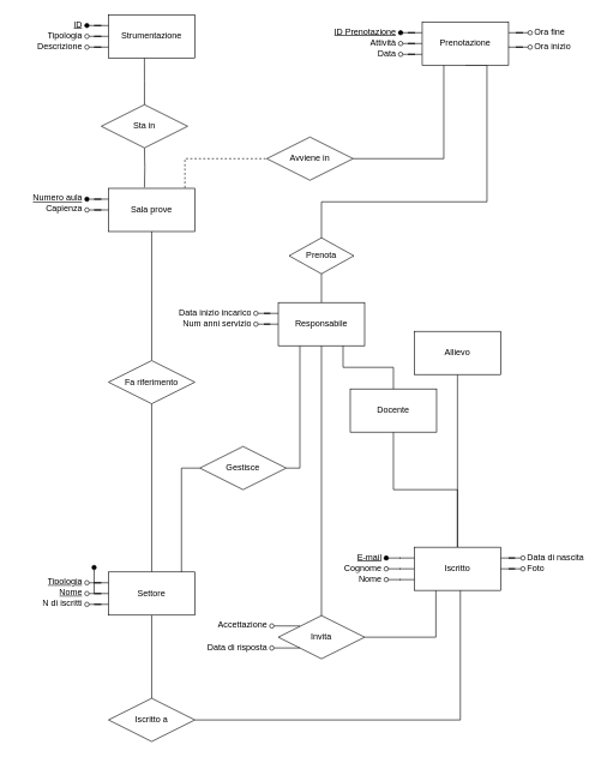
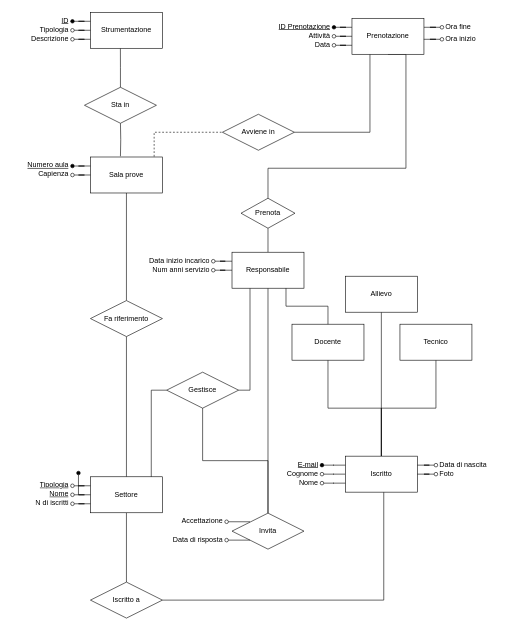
  <mxCell id="0" />
  <mxCell id="1" parent="0" />
  <mxCell id="2" style="edgeStyle=orthogonalEdgeStyle;rounded=0;orthogonalLoop=1;jettySize=auto;html=1;entryX=1;entryY=0.5;entryDx=0;entryDy=0;endArrow=none;startFill=0;" edge="1" parent="1" source="70" target="20"><mxGeometry relative="1" as="geometry"><Array as="points"><mxPoint x="639" y="1000" /></Array></mxGeometry></mxCell>
  <mxCell id="3" style="edgeStyle=orthogonalEdgeStyle;rounded=0;orthogonalLoop=1;jettySize=auto;html=1;entryX=0.5;entryY=1;entryDx=0;entryDy=0;endArrow=none;startFill=0;" edge="1" parent="1" target="18"><mxGeometry relative="1" as="geometry"><mxPoint x="200" y="260" as="sourcePoint" /></mxGeometry></mxCell>
  <mxCell id="4" value="Avviene in" style="rhombus;whiteSpace=wrap;html=1;" parent="1" vertex="1"><mxGeometry x="370" y="190" width="120" height="60" as="geometry" /></mxCell>
  <mxCell id="5" value="Gestisce" style="shape=rhombus;perimeter=rhombusPerimeter;whiteSpace=wrap;html=1;align=center;" parent="1" vertex="1"><mxGeometry x="277" y="620" width="120" height="60" as="geometry" /></mxCell>
  <mxCell id="6" value="" style="edgeStyle=orthogonalEdgeStyle;fontSize=12;html=1;endArrow=none;endFill=1;rounded=0;exitX=0.25;exitY=1;exitDx=0;exitDy=0;entryX=1;entryY=0.5;entryDx=0;entryDy=0;startFill=0;" parent="1" source="81" target="5" edge="1"><mxGeometry width="100" height="100" relative="1" as="geometry"><mxPoint x="630" y="600" as="sourcePoint" /><mxPoint x="770" y="770" as="targetPoint" /></mxGeometry></mxCell>
  <mxCell id="7" style="edgeStyle=orthogonalEdgeStyle;rounded=0;orthogonalLoop=1;jettySize=auto;html=1;entryX=0.5;entryY=1;entryDx=0;entryDy=0;endArrow=none;startFill=0;" edge="1" parent="1" source="9" target="34"><mxGeometry relative="1" as="geometry" /></mxCell>
  <mxCell id="8" style="edgeStyle=orthogonalEdgeStyle;rounded=0;orthogonalLoop=1;jettySize=auto;html=1;endArrow=none;startFill=0;" edge="1" parent="1" source="9" target="61"><mxGeometry relative="1" as="geometry" /></mxCell>
  <mxCell id="9" value="Fa riferimento" style="shape=rhombus;perimeter=rhombusPerimeter;whiteSpace=wrap;html=1;align=center;" parent="1" vertex="1"><mxGeometry x="150" y="500.63" width="120" height="60" as="geometry" /></mxCell>
  <mxCell id="10" value="" style="edgeStyle=orthogonalEdgeStyle;fontSize=12;html=1;endArrow=none;rounded=0;exitX=0.885;exitY=-0.011;exitDx=0;exitDy=0;entryX=0;entryY=0.5;entryDx=0;entryDy=0;startFill=0;exitPerimeter=0;dashed=1;" parent="1" source="34" target="4" edge="1"><mxGeometry width="100" height="100" relative="1" as="geometry"><mxPoint x="360" y="610" as="sourcePoint" /><mxPoint x="360" y="394" as="targetPoint" /></mxGeometry></mxCell>
  <mxCell id="11" value="" style="edgeStyle=orthogonalEdgeStyle;fontSize=12;html=1;endArrow=none;rounded=0;entryX=1;entryY=0.5;entryDx=0;entryDy=0;exitX=0.25;exitY=1;exitDx=0;exitDy=0;startFill=0;" parent="1" source="57" target="4" edge="1"><mxGeometry width="100" height="100" relative="1" as="geometry"><mxPoint x="600" y="600" as="sourcePoint" /><mxPoint x="660" y="510" as="targetPoint" /></mxGeometry></mxCell>
+ <mxCell id="12" style="edgeStyle=orthogonalEdgeStyle;rounded=0;orthogonalLoop=1;jettySize=auto;html=1;entryX=0.5;entryY=0;entryDx=0;entryDy=0;endArrow=none;startFill=0;" edge="1" parent="1" source="13" target="70"><mxGeometry relative="1" as="geometry" /></mxCell>
+ <mxCell id="13" value="Tecnico" style="whiteSpace=wrap;html=1;" parent="1" vertex="1"><mxGeometry x="666" y="540" width="120" height="60" as="geometry" /></mxCell>
  <mxCell id="14" style="edgeStyle=orthogonalEdgeStyle;rounded=0;orthogonalLoop=1;jettySize=auto;html=1;exitX=0.5;exitY=0;exitDx=0;exitDy=0;entryX=0.5;entryY=1;entryDx=0;entryDy=0;endArrow=none;startFill=0;" parent="1" source="70" target="15" edge="1"><mxGeometry relative="1" as="geometry"><mxPoint x="749" y="508" as="sourcePoint" /><mxPoint x="739" y="600" as="targetPoint" /></mxGeometry></mxCell>
  <mxCell id="15" value="Allievo" style="whiteSpace=wrap;html=1;" parent="1" vertex="1"><mxGeometry x="575" y="460" width="120" height="60" as="geometry" /></mxCell>
  <mxCell id="16" style="edgeStyle=orthogonalEdgeStyle;rounded=0;orthogonalLoop=1;jettySize=auto;html=1;entryX=0.5;entryY=0;entryDx=0;entryDy=0;endArrow=none;startFill=0;" edge="1" parent="1" source="17" target="70"><mxGeometry relative="1" as="geometry" /></mxCell>
  <mxCell id="17" value="Docente" style="whiteSpace=wrap;html=1;" parent="1" vertex="1"><mxGeometry x="486" y="540" width="120" height="60" as="geometry" /></mxCell>
  <mxCell id="18" value="Sta in" style="shape=rhombus;perimeter=rhombusPerimeter;whiteSpace=wrap;html=1;align=center;" parent="1" vertex="1"><mxGeometry x="140" y="145" width="120" height="60" as="geometry" /></mxCell>
  <mxCell id="19" style="edgeStyle=orthogonalEdgeStyle;rounded=0;orthogonalLoop=1;jettySize=auto;html=1;entryX=0.5;entryY=1;entryDx=0;entryDy=0;endArrow=none;startFill=0;" edge="1" parent="1" source="20" target="61"><mxGeometry relative="1" as="geometry" /></mxCell>
  <mxCell id="20" value="Iscritto a" style="shape=rhombus;perimeter=rhombusPerimeter;whiteSpace=wrap;html=1;align=center;" parent="1" vertex="1"><mxGeometry x="150" y="970" width="120" height="60" as="geometry" /></mxCell>
  <mxCell id="21" style="edgeStyle=orthogonalEdgeStyle;rounded=0;orthogonalLoop=1;jettySize=auto;html=1;endArrow=none;startFill=0;" edge="1" parent="1" source="23" target="81"><mxGeometry relative="1" as="geometry" /></mxCell>
  <mxCell id="22" style="edgeStyle=orthogonalEdgeStyle;rounded=0;orthogonalLoop=1;jettySize=auto;html=1;entryX=0.5;entryY=1;entryDx=0;entryDy=0;endArrow=none;startFill=0;" edge="1" parent="1" source="23" target="57"><mxGeometry relative="1" as="geometry"><Array as="points"><mxPoint x="446" y="280" /><mxPoint x="676" y="280" /></Array></mxGeometry></mxCell>
  <mxCell id="23" value="Prenota" style="shape=rhombus;perimeter=rhombusPerimeter;whiteSpace=wrap;html=1;align=center;" parent="1" vertex="1"><mxGeometry x="401" y="330" width="90" height="50" as="geometry" /></mxCell>
  <mxCell id="24" style="edgeStyle=orthogonalEdgeStyle;rounded=0;orthogonalLoop=1;jettySize=auto;html=1;entryX=0.5;entryY=1;entryDx=0;entryDy=0;endArrow=none;startFill=0;" edge="1" parent="1" source="26" target="81"><mxGeometry relative="1" as="geometry" /></mxCell>
- <mxCell id="25" style="edgeStyle=orthogonalEdgeStyle;rounded=0;orthogonalLoop=1;jettySize=auto;html=1;entryX=0.25;entryY=1;entryDx=0;entryDy=0;endArrow=none;startFill=0;" edge="1" parent="1" source="26" target="70"><mxGeometry relative="1" as="geometry" /></mxCell>
+ <mxCell id="25" style="edgeStyle=orthogonalEdgeStyle;rounded=0;orthogonalLoop=1;jettySize=auto;html=1;endArrow=none;startFill=0;" edge="1" parent="1" source="26" target="5"><mxGeometry relative="1" as="geometry" /></mxCell>
  <mxCell id="26" value="Invita" style="shape=rhombus;perimeter=rhombusPerimeter;whiteSpace=wrap;html=1;align=center;" parent="1" vertex="1"><mxGeometry x="386" y="855" width="120" height="60" as="geometry" /></mxCell>
  <mxCell id="27" style="edgeStyle=orthogonalEdgeStyle;rounded=0;orthogonalLoop=1;jettySize=auto;html=1;exitX=1;exitY=0.5;exitDx=0;exitDy=0;entryX=0;entryY=0;entryDx=0;entryDy=0;endArrow=none;startFill=0;startArrow=oval;" edge="1" parent="1" source="28" target="26"><mxGeometry relative="1" as="geometry" /></mxCell>
  <mxCell id="28" value="Accettazione" style="text;strokeColor=none;fillColor=none;spacingLeft=4;spacingRight=4;overflow=hidden;rotatable=0;points=[[0,0.5],[1,0.5]];portConstraint=eastwest;fontSize=12;whiteSpace=wrap;html=1;align=right;" parent="1" vertex="1"><mxGeometry x="297" y="854.38" width="80" height="30" as="geometry" /></mxCell>
  <mxCell id="29" style="edgeStyle=orthogonalEdgeStyle;rounded=0;orthogonalLoop=1;jettySize=auto;html=1;exitX=1;exitY=0.5;exitDx=0;exitDy=0;entryX=0;entryY=1;entryDx=0;entryDy=0;endArrow=none;startFill=0;startArrow=oval;" edge="1" parent="1" source="30" target="26"><mxGeometry relative="1" as="geometry" /></mxCell>
  <mxCell id="30" value="Data di risposta" style="text;strokeColor=none;fillColor=none;spacingLeft=4;spacingRight=4;overflow=hidden;rotatable=0;points=[[0,0.5],[1,0.5]];portConstraint=eastwest;fontSize=12;whiteSpace=wrap;html=1;align=right;" parent="1" vertex="1"><mxGeometry x="277" y="885" width="100" height="30" as="geometry" /></mxCell>
  <mxCell id="31" style="edgeStyle=orthogonalEdgeStyle;rounded=0;orthogonalLoop=1;jettySize=auto;html=1;exitX=0.5;exitY=0;exitDx=0;exitDy=0;entryX=0.416;entryY=1;entryDx=0;entryDy=0;entryPerimeter=0;endArrow=none;startFill=0;" edge="1" parent="1" source="18" target="40"><mxGeometry relative="1" as="geometry" /></mxCell>
  <mxCell id="32" style="edgeStyle=orthogonalEdgeStyle;rounded=0;orthogonalLoop=1;jettySize=auto;html=1;entryX=0.845;entryY=0.063;entryDx=0;entryDy=0;entryPerimeter=0;endArrow=none;startFill=0;" edge="1" parent="1" source="5" target="61"><mxGeometry relative="1" as="geometry" /></mxCell>
  <mxCell id="33" value="" style="group" vertex="1" connectable="0" parent="1"><mxGeometry x="20" y="261.25" width="250" height="60" as="geometry" /></mxCell>
  <mxCell id="34" value="Sala prove" style="rounded=0;whiteSpace=wrap;html=1;" parent="33" vertex="1"><mxGeometry x="130" width="120" height="60" as="geometry" /></mxCell>
  <mxCell id="35" style="edgeStyle=orthogonalEdgeStyle;rounded=0;orthogonalLoop=1;jettySize=auto;html=1;entryX=0;entryY=0.25;entryDx=0;entryDy=0;endArrow=none;startFill=1;startArrow=oval;" edge="1" parent="33" source="36" target="34"><mxGeometry relative="1" as="geometry" /></mxCell>
  <mxCell id="36" value="&lt;u&gt;Numero aula&lt;/u&gt;" style="text;strokeColor=none;fillColor=none;spacingLeft=4;spacingRight=4;overflow=hidden;rotatable=0;points=[[0,0.5],[1,0.5]];portConstraint=eastwest;fontSize=12;whiteSpace=wrap;html=1;align=right;" parent="33" vertex="1"><mxGeometry x="20" width="80" height="30" as="geometry" /></mxCell>
  <mxCell id="37" style="edgeStyle=orthogonalEdgeStyle;rounded=0;orthogonalLoop=1;jettySize=auto;html=1;entryX=0;entryY=0.5;entryDx=0;entryDy=0;endArrow=none;endFill=0;startArrow=oval;startFill=0;" parent="33" source="38" target="34" edge="1"><mxGeometry relative="1" as="geometry" /></mxCell>
  <mxCell id="38" value="Capienza" style="text;strokeColor=none;fillColor=none;spacingLeft=4;spacingRight=4;overflow=hidden;rotatable=0;points=[[0,0.5],[1,0.5]];portConstraint=eastwest;fontSize=12;whiteSpace=wrap;html=1;align=right;" parent="33" vertex="1"><mxGeometry x="30" y="15" width="70" height="30" as="geometry" /></mxCell>
  <mxCell id="39" value="" style="group" vertex="1" connectable="0" parent="1"><mxGeometry x="40" y="20" width="230" height="60" as="geometry" /></mxCell>
  <mxCell id="40" value="Strumentazione" style="whiteSpace=wrap;html=1;" parent="39" vertex="1"><mxGeometry x="110" width="120" height="60" as="geometry" /></mxCell>
  <mxCell id="41" style="edgeStyle=orthogonalEdgeStyle;rounded=0;orthogonalLoop=1;jettySize=auto;html=1;entryX=0;entryY=0.25;entryDx=0;entryDy=0;startArrow=oval;startFill=1;endArrow=none;endFill=0;" parent="39" source="42" target="40" edge="1"><mxGeometry relative="1" as="geometry" /></mxCell>
  <mxCell id="42" value="&lt;u&gt;ID&lt;/u&gt;" style="text;strokeColor=none;fillColor=none;spacingLeft=4;spacingRight=4;overflow=hidden;rotatable=0;points=[[0,0.5],[1,0.5]];portConstraint=eastwest;fontSize=12;whiteSpace=wrap;html=1;align=right;" parent="39" vertex="1"><mxGeometry x="50" width="30" height="30" as="geometry" /></mxCell>
  <mxCell id="43" style="edgeStyle=orthogonalEdgeStyle;rounded=0;orthogonalLoop=1;jettySize=auto;html=1;entryX=0;entryY=0.5;entryDx=0;entryDy=0;endArrow=none;endFill=0;startArrow=oval;startFill=0;" parent="39" source="44" target="40" edge="1"><mxGeometry relative="1" as="geometry" /></mxCell>
  <mxCell id="44" value="Tipologia" style="text;strokeColor=none;fillColor=none;spacingLeft=4;spacingRight=4;overflow=hidden;rotatable=0;points=[[0,0.5],[1,0.5]];portConstraint=eastwest;fontSize=12;whiteSpace=wrap;html=1;align=right;" parent="39" vertex="1"><mxGeometry x="10" y="15" width="70" height="30" as="geometry" /></mxCell>
  <mxCell id="45" style="edgeStyle=orthogonalEdgeStyle;rounded=0;orthogonalLoop=1;jettySize=auto;html=1;entryX=0;entryY=0.75;entryDx=0;entryDy=0;endArrow=none;endFill=0;startArrow=oval;startFill=0;" parent="39" source="46" target="40" edge="1"><mxGeometry relative="1" as="geometry" /></mxCell>
  <mxCell id="46" value="Descrizione" style="text;strokeColor=none;fillColor=none;spacingLeft=4;spacingRight=4;overflow=hidden;rotatable=0;points=[[0,0.5],[1,0.5]];portConstraint=eastwest;fontSize=12;whiteSpace=wrap;html=1;align=right;" parent="39" vertex="1"><mxGeometry y="30" width="80" height="30" as="geometry" /></mxCell>
  <mxCell id="47" value="" style="group" vertex="1" connectable="0" parent="1"><mxGeometry x="446" y="30" width="360" height="60" as="geometry" /></mxCell>
  <mxCell id="48" style="edgeStyle=orthogonalEdgeStyle;rounded=0;orthogonalLoop=1;jettySize=auto;html=1;entryX=1;entryY=0.25;entryDx=0;entryDy=0;endArrow=none;startFill=0;startArrow=oval;" edge="1" parent="47" source="49" target="57"><mxGeometry relative="1" as="geometry" /></mxCell>
  <mxCell id="49" value="Ora fine" style="text;strokeColor=none;fillColor=none;spacingLeft=4;spacingRight=4;overflow=hidden;rotatable=0;points=[[0,0.5],[1,0.5]];portConstraint=eastwest;fontSize=12;whiteSpace=wrap;html=1;align=left;" parent="47" vertex="1"><mxGeometry x="290" width="60" height="30" as="geometry" /></mxCell>
  <mxCell id="50" style="edgeStyle=orthogonalEdgeStyle;rounded=0;orthogonalLoop=1;jettySize=auto;html=1;entryX=0;entryY=0.75;entryDx=0;entryDy=0;endArrow=none;startFill=0;startArrow=oval;" edge="1" parent="47" source="51" target="57"><mxGeometry relative="1" as="geometry"><mxPoint x="120" y="55" as="targetPoint" /></mxGeometry></mxCell>
  <mxCell id="51" value="Data&lt;div&gt;&lt;br&gt;&lt;/div&gt;" style="text;strokeColor=none;fillColor=none;spacingLeft=4;spacingRight=4;overflow=hidden;rotatable=0;points=[[0,0.5],[1,0.5]];portConstraint=eastwest;fontSize=12;whiteSpace=wrap;html=1;align=right;" parent="47" vertex="1"><mxGeometry x="70" y="30" width="40" height="30" as="geometry" /></mxCell>
  <mxCell id="52" style="edgeStyle=orthogonalEdgeStyle;rounded=0;orthogonalLoop=1;jettySize=auto;html=1;entryX=0;entryY=0.5;entryDx=0;entryDy=0;endArrow=none;startFill=0;startArrow=oval;" edge="1" parent="47" source="53" target="57"><mxGeometry relative="1" as="geometry" /></mxCell>
  <mxCell id="53" value="Attività" style="text;strokeColor=none;fillColor=none;spacingLeft=4;spacingRight=4;overflow=hidden;rotatable=0;points=[[0,0.5],[1,0.5]];portConstraint=eastwest;fontSize=12;whiteSpace=wrap;html=1;align=right;" parent="47" vertex="1"><mxGeometry x="60" y="15" width="50" height="30" as="geometry" /></mxCell>
  <mxCell id="54" value="Ora inizio" style="text;strokeColor=none;fillColor=none;spacingLeft=4;spacingRight=4;overflow=hidden;rotatable=0;points=[[0,0.5],[1,0.5]];portConstraint=eastwest;fontSize=12;whiteSpace=wrap;html=1;" parent="47" vertex="1"><mxGeometry x="290" y="20" width="70" height="30" as="geometry" /></mxCell>
  <mxCell id="55" style="edgeStyle=orthogonalEdgeStyle;rounded=0;orthogonalLoop=1;jettySize=auto;html=1;entryX=0;entryY=0.25;entryDx=0;entryDy=0;endArrow=none;startFill=1;startArrow=oval;" edge="1" parent="47" source="56" target="57"><mxGeometry relative="1" as="geometry" /></mxCell>
  <mxCell id="56" value="&lt;u&gt;ID Prenotazione&lt;/u&gt;" style="text;strokeColor=none;fillColor=none;spacingLeft=4;spacingRight=4;overflow=hidden;rotatable=0;points=[[0,0.5],[1,0.5]];portConstraint=eastwest;fontSize=12;whiteSpace=wrap;html=1;align=right;" parent="47" vertex="1"><mxGeometry x="10" width="100" height="30" as="geometry" /></mxCell>
  <mxCell id="57" value="Prenotazione" style="whiteSpace=wrap;html=1;" parent="47" vertex="1"><mxGeometry x="140" width="120" height="60" as="geometry" /></mxCell>
  <mxCell id="58" style="edgeStyle=orthogonalEdgeStyle;rounded=0;orthogonalLoop=1;jettySize=auto;html=1;entryX=0.998;entryY=0.584;entryDx=0;entryDy=0;entryPerimeter=0;endArrow=none;startFill=0;startArrow=oval;" edge="1" parent="47" source="54" target="57"><mxGeometry relative="1" as="geometry" /></mxCell>
  <mxCell id="59" value="" style="group" vertex="1" connectable="0" parent="1"><mxGeometry x="50" y="788.13" width="220" height="66.25" as="geometry" /></mxCell>
  <mxCell id="60" value="N di iscritti" style="text;strokeColor=none;fillColor=none;spacingLeft=4;spacingRight=4;overflow=hidden;rotatable=0;points=[[0,0.5],[1,0.5]];portConstraint=eastwest;fontSize=12;whiteSpace=wrap;html=1;align=right;" parent="59" vertex="1"><mxGeometry y="36.25" width="70" height="30" as="geometry" /></mxCell>
  <mxCell id="61" value="Settore" style="whiteSpace=wrap;html=1;" parent="59" vertex="1"><mxGeometry x="100" y="6.25" width="120" height="60" as="geometry" /></mxCell>
  <mxCell id="62" style="edgeStyle=orthogonalEdgeStyle;rounded=0;orthogonalLoop=1;jettySize=auto;html=1;entryX=0;entryY=0.5;entryDx=0;entryDy=0;endArrow=none;startFill=0;startArrow=oval;" edge="1" parent="59" source="63" target="61"><mxGeometry relative="1" as="geometry" /></mxCell>
  <mxCell id="63" value="&lt;u&gt;Nome&lt;/u&gt;" style="text;strokeColor=none;fillColor=none;spacingLeft=4;spacingRight=4;overflow=hidden;rotatable=0;points=[[0,0.5],[1,0.5]];portConstraint=eastwest;fontSize=12;whiteSpace=wrap;html=1;align=right;" parent="59" vertex="1"><mxGeometry x="20" y="21.25" width="50" height="30" as="geometry" /></mxCell>
  <mxCell id="64" style="edgeStyle=orthogonalEdgeStyle;rounded=0;orthogonalLoop=1;jettySize=auto;html=1;entryX=0;entryY=0.75;entryDx=0;entryDy=0;endArrow=none;startFill=0;startArrow=oval;" edge="1" parent="59" source="60" target="61"><mxGeometry relative="1" as="geometry" /></mxCell>
  <mxCell id="65" style="edgeStyle=orthogonalEdgeStyle;rounded=0;orthogonalLoop=1;jettySize=auto;html=1;entryX=0;entryY=0.25;entryDx=0;entryDy=0;endArrow=none;startFill=0;startArrow=oval;" edge="1" parent="59" source="66" target="61"><mxGeometry relative="1" as="geometry" /></mxCell>
  <mxCell id="66" value="&lt;u&gt;Tipologia&lt;/u&gt;" style="text;strokeColor=none;fillColor=none;spacingLeft=4;spacingRight=4;overflow=hidden;rotatable=0;points=[[0,0.5],[1,0.5]];portConstraint=eastwest;fontSize=12;whiteSpace=wrap;html=1;align=right;" parent="59" vertex="1"><mxGeometry x="10" y="6.25" width="60" height="30" as="geometry" /></mxCell>
  <mxCell id="67" value="" style="endArrow=none;html=1;rounded=0;startArrow=oval;startFill=1;" edge="1" parent="59"><mxGeometry relative="1" as="geometry"><mxPoint x="80" as="sourcePoint" /><mxPoint x="80" y="36.25" as="targetPoint" /></mxGeometry></mxCell>
  <mxCell id="68" value="" style="group" vertex="1" connectable="0" parent="1"><mxGeometry x="466" y="760" width="355" height="60" as="geometry" /></mxCell>
  <mxCell id="69" style="edgeStyle=orthogonalEdgeStyle;rounded=0;orthogonalLoop=1;jettySize=auto;html=1;startArrow=none;startFill=0;endArrow=oval;endFill=0;" edge="1" parent="68" source="70" target="73"><mxGeometry relative="1" as="geometry" /></mxCell>
  <mxCell id="70" value="Iscritto" style="rounded=0;whiteSpace=wrap;html=1;" parent="68" vertex="1"><mxGeometry x="109" width="120" height="60" as="geometry" /></mxCell>
  <mxCell id="71" style="edgeStyle=orthogonalEdgeStyle;rounded=0;orthogonalLoop=1;jettySize=auto;html=1;entryX=0;entryY=0.75;entryDx=0;entryDy=0;startArrow=oval;startFill=0;endArrow=none;" edge="1" parent="68" source="72" target="70"><mxGeometry relative="1" as="geometry" /></mxCell>
  <mxCell id="72" value="Nome" style="text;strokeColor=none;fillColor=none;spacingLeft=4;spacingRight=4;overflow=hidden;rotatable=0;points=[[0,0.5],[1,0.5]];portConstraint=eastwest;fontSize=12;whiteSpace=wrap;html=1;align=right;" parent="68" vertex="1"><mxGeometry x="20" y="30" width="50" height="30" as="geometry" /></mxCell>
  <mxCell id="73" value="Cognome" style="text;strokeColor=none;fillColor=none;spacingLeft=4;spacingRight=4;overflow=hidden;rotatable=0;points=[[0,0.5],[1,0.5]];portConstraint=eastwest;fontSize=12;whiteSpace=wrap;html=1;align=right;" parent="68" vertex="1"><mxGeometry y="15" width="70" height="30" as="geometry" /></mxCell>
  <mxCell id="74" style="edgeStyle=orthogonalEdgeStyle;rounded=0;orthogonalLoop=1;jettySize=auto;html=1;entryX=1;entryY=0.25;entryDx=0;entryDy=0;endArrow=none;startFill=0;startArrow=oval;" edge="1" parent="68" source="75" target="70"><mxGeometry relative="1" as="geometry" /></mxCell>
  <mxCell id="75" value="Data di nascita" style="text;strokeColor=none;fillColor=none;spacingLeft=4;spacingRight=4;overflow=hidden;rotatable=0;points=[[0,0.5],[1,0.5]];portConstraint=eastwest;fontSize=12;whiteSpace=wrap;html=1;" parent="68" vertex="1"><mxGeometry x="260" width="95" height="30" as="geometry" /></mxCell>
  <mxCell id="76" style="edgeStyle=orthogonalEdgeStyle;rounded=0;orthogonalLoop=1;jettySize=auto;html=1;entryX=0;entryY=0.25;entryDx=0;entryDy=0;endArrow=none;startFill=1;startArrow=oval;" edge="1" parent="68" source="77" target="70"><mxGeometry relative="1" as="geometry" /></mxCell>
  <mxCell id="77" value="&lt;u&gt;E-mail&lt;/u&gt;" style="text;strokeColor=none;fillColor=none;spacingLeft=4;spacingRight=4;overflow=hidden;rotatable=0;points=[[0,0.5],[1,0.5]];portConstraint=eastwest;fontSize=12;whiteSpace=wrap;html=1;align=right;" parent="68" vertex="1"><mxGeometry x="25" width="45" height="30" as="geometry" /></mxCell>
  <mxCell id="78" style="edgeStyle=orthogonalEdgeStyle;rounded=0;orthogonalLoop=1;jettySize=auto;html=1;entryX=1;entryY=0.5;entryDx=0;entryDy=0;endArrow=none;startFill=0;startArrow=oval;" edge="1" parent="68" source="79" target="70"><mxGeometry relative="1" as="geometry" /></mxCell>
  <mxCell id="79" value="Foto" style="text;strokeColor=none;fillColor=none;spacingLeft=4;spacingRight=4;overflow=hidden;rotatable=0;points=[[0,0.5],[1,0.5]];portConstraint=eastwest;fontSize=12;whiteSpace=wrap;html=1;" parent="68" vertex="1"><mxGeometry x="260" y="15" width="40" height="30" as="geometry" /></mxCell>
  <mxCell id="80" value="" style="group" vertex="1" connectable="0" parent="1"><mxGeometry x="236" y="420" width="270" height="60" as="geometry" /></mxCell>
  <mxCell id="81" value="Responsabile" style="rounded=0;whiteSpace=wrap;html=1;" parent="80" vertex="1"><mxGeometry x="150" width="120" height="60" as="geometry" /></mxCell>
  <mxCell id="82" style="edgeStyle=orthogonalEdgeStyle;rounded=0;orthogonalLoop=1;jettySize=auto;html=1;entryX=0;entryY=0.5;entryDx=0;entryDy=0;endArrow=none;endFill=0;startFill=0;startArrow=oval;" edge="1" parent="80" source="83" target="81"><mxGeometry relative="1" as="geometry" /></mxCell>
  <mxCell id="83" value="Num anni servizio" style="text;strokeColor=none;fillColor=none;spacingLeft=4;spacingRight=4;overflow=hidden;rotatable=0;points=[[0,0.5],[1,0.5]];portConstraint=eastwest;fontSize=12;whiteSpace=wrap;html=1;align=right;" parent="80" vertex="1"><mxGeometry x="5" y="15" width="113.75" height="30" as="geometry" /></mxCell>
  <mxCell id="84" style="edgeStyle=orthogonalEdgeStyle;rounded=0;orthogonalLoop=1;jettySize=auto;html=1;entryX=0;entryY=0.25;entryDx=0;entryDy=0;endArrow=none;startFill=0;startArrow=oval;" edge="1" parent="80" source="85" target="81"><mxGeometry relative="1" as="geometry" /></mxCell>
  <mxCell id="85" value="Data inizio incarico" style="text;strokeColor=none;fillColor=none;spacingLeft=4;spacingRight=4;overflow=hidden;rotatable=0;points=[[0,0.5],[1,0.5]];portConstraint=eastwest;fontSize=12;whiteSpace=wrap;html=1;align=right;" parent="80" vertex="1"><mxGeometry width="118.75" height="30" as="geometry" /></mxCell>
  <mxCell id="86" style="edgeStyle=orthogonalEdgeStyle;rounded=0;orthogonalLoop=1;jettySize=auto;html=1;exitX=0.75;exitY=1;exitDx=0;exitDy=0;entryX=0.5;entryY=0;entryDx=0;entryDy=0;endArrow=none;startFill=0;" edge="1" parent="1" source="81" target="17"><mxGeometry relative="1" as="geometry" /></mxCell>
